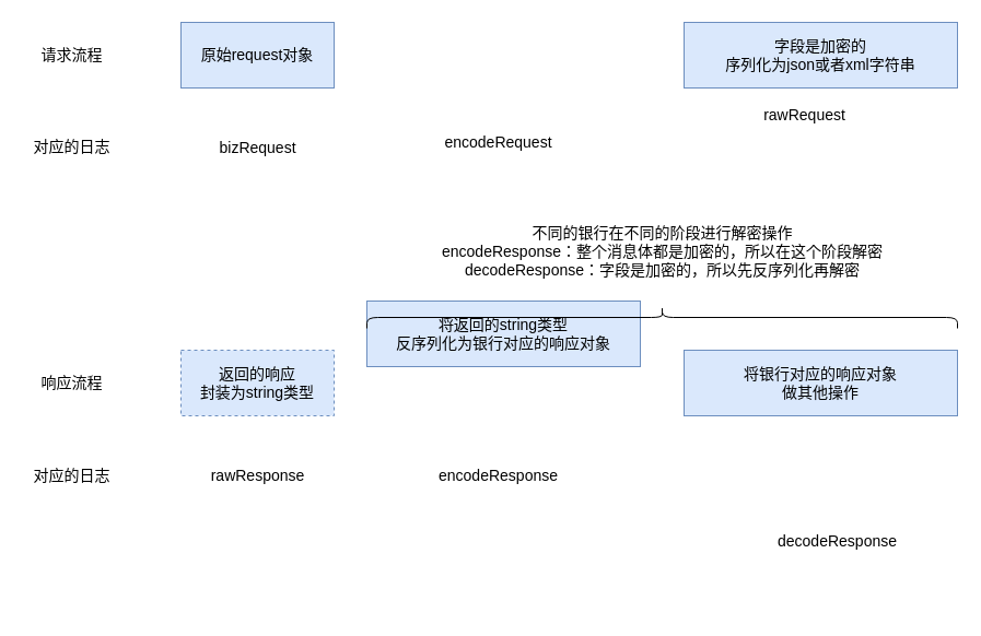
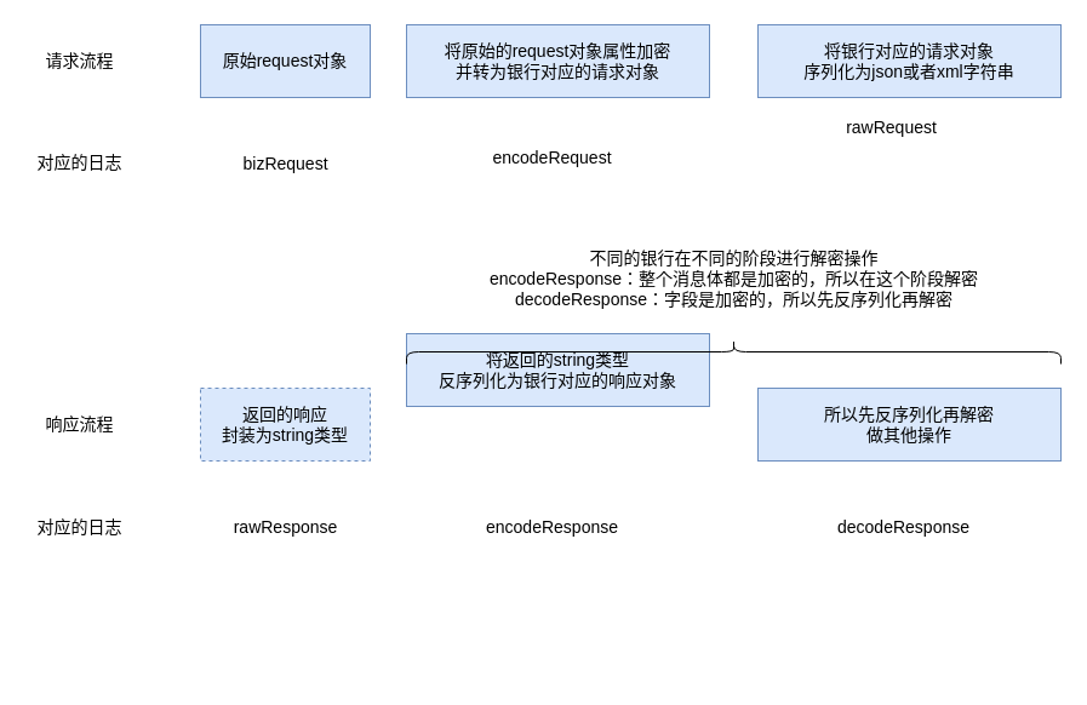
  <mxCell id="0" />
  <mxCell id="1" parent="0" />
  <mxCell id="2" value="&lt;font style=&quot;font-size: 14px;&quot;&gt;原始request对象&lt;/font&gt;" style="rounded=0;whiteSpace=wrap;html=1;fillColor=#dae8fc;strokeColor=#6c8ebf;" vertex="1" parent="1"><mxGeometry x="165" y="20" width="140" height="60" as="geometry" /></mxCell>
+ <mxCell id="3" value="&lt;span style=&quot;font-size: 14px;&quot;&gt;将原始的request对象属性加密&lt;br&gt;并转为银行对应的请求对象&lt;br&gt;&lt;/span&gt;" style="rounded=0;whiteSpace=wrap;html=1;fillColor=#dae8fc;strokeColor=#6c8ebf;" vertex="1" parent="1"><mxGeometry x="335" y="20" width="250" height="60" as="geometry" /></mxCell>
  <mxCell id="4" value="请求流程" style="text;html=1;align=center;verticalAlign=middle;resizable=0;points=[];autosize=1;strokeColor=none;fillColor=none;fontSize=14;" vertex="1" parent="1"><mxGeometry x="25" y="35" width="80" height="30" as="geometry" /></mxCell>
  <mxCell id="5" value="对应的日志" style="text;html=1;align=center;verticalAlign=middle;resizable=0;points=[];autosize=1;strokeColor=none;fillColor=none;fontSize=14;" vertex="1" parent="1"><mxGeometry x="20" y="119" width="90" height="30" as="geometry" /></mxCell>
  <mxCell id="6" value="bizRequest" style="text;html=1;align=center;verticalAlign=middle;resizable=0;points=[];autosize=1;strokeColor=none;fillColor=none;fontSize=14;" vertex="1" parent="1"><mxGeometry x="190" y="120" width="90" height="30" as="geometry" /></mxCell>
  <mxCell id="7" value="encodeRequest" style="text;html=1;align=center;verticalAlign=middle;resizable=0;points=[];autosize=1;strokeColor=none;fillColor=none;fontSize=14;" vertex="1" parent="1"><mxGeometry x="395" y="115" width="120" height="30" as="geometry" /></mxCell>
- <mxCell id="8" value="&lt;span style=&quot;font-size: 14px;&quot;&gt;字段是加密的&lt;br&gt;序列化为json或者xml字符串&lt;br&gt;&lt;/span&gt;" style="rounded=0;whiteSpace=wrap;html=1;fillColor=#dae8fc;strokeColor=#6c8ebf;" vertex="1" parent="1"><mxGeometry x="625" y="20" width="250" height="60" as="geometry" /></mxCell>
+ <mxCell id="8" value="&lt;span style=&quot;font-size: 14px;&quot;&gt;将银行对应的请求对象&lt;br&gt;序列化为json或者xml字符串&lt;br&gt;&lt;/span&gt;" style="rounded=0;whiteSpace=wrap;html=1;fillColor=#dae8fc;strokeColor=#6c8ebf;" vertex="1" parent="1"><mxGeometry x="625" y="20" width="250" height="60" as="geometry" /></mxCell>
  <mxCell id="9" value="rawRequest" style="text;html=1;align=center;verticalAlign=middle;resizable=0;points=[];autosize=1;strokeColor=none;fillColor=none;fontSize=14;" vertex="1" parent="1"><mxGeometry x="685" y="90" width="100" height="30" as="geometry" /></mxCell>
  <mxCell id="10" value="&lt;span style=&quot;font-size: 14px;&quot;&gt;返回的响应&lt;br&gt;封装为string类型&lt;br&gt;&lt;/span&gt;" style="rounded=0;whiteSpace=wrap;html=1;fillColor=#dae8fc;strokeColor=#6c8ebf;dashed=1;" vertex="1" parent="1"><mxGeometry x="165" y="320" width="140" height="60" as="geometry" /></mxCell>
  <mxCell id="11" value="&lt;span style=&quot;font-size: 14px;&quot;&gt;将返回的string类型&lt;br&gt;反序列化为银行对应的响应对象&lt;br&gt;&lt;/span&gt;" style="rounded=0;whiteSpace=wrap;html=1;fillColor=#dae8fc;strokeColor=#6c8ebf;" vertex="1" parent="1"><mxGeometry x="335" y="275" width="250" height="60" as="geometry" /></mxCell>
  <mxCell id="12" value="响应流程" style="text;html=1;align=center;verticalAlign=middle;resizable=0;points=[];autosize=1;strokeColor=none;fillColor=none;fontSize=14;" vertex="1" parent="1"><mxGeometry x="25" y="335" width="80" height="30" as="geometry" /></mxCell>
  <mxCell id="13" value="对应的日志" style="text;html=1;align=center;verticalAlign=middle;resizable=0;points=[];autosize=1;strokeColor=none;fillColor=none;fontSize=14;" vertex="1" parent="1"><mxGeometry x="20" y="420" width="90" height="30" as="geometry" /></mxCell>
  <mxCell id="14" value="rawResponse" style="text;html=1;align=center;verticalAlign=middle;resizable=0;points=[];autosize=1;strokeColor=none;fillColor=none;fontSize=14;" vertex="1" parent="1"><mxGeometry x="180" y="420" width="110" height="30" as="geometry" /></mxCell>
  <mxCell id="15" value="encodeResponse" style="text;html=1;align=center;verticalAlign=middle;resizable=0;points=[];autosize=1;strokeColor=none;fillColor=none;fontSize=14;" vertex="1" parent="1"><mxGeometry x="390" y="420" width="130" height="30" as="geometry" /></mxCell>
- <mxCell id="16" value="&lt;span style=&quot;font-size: 14px;&quot;&gt;将银行对应的响应对象&lt;br&gt;做其他操作&lt;br&gt;&lt;/span&gt;" style="rounded=0;whiteSpace=wrap;html=1;fillColor=#dae8fc;strokeColor=#6c8ebf;" vertex="1" parent="1"><mxGeometry x="625" y="320" width="250" height="60" as="geometry" /></mxCell>
- <mxCell id="17" value="decodeResponse" style="text;html=1;align=center;verticalAlign=middle;resizable=0;points=[];autosize=1;strokeColor=none;fillColor=none;fontSize=14;" vertex="1" parent="1"><mxGeometry x="700" y="480" width="130" height="30" as="geometry" /></mxCell>
+ <mxCell id="16" value="&lt;span style=&quot;font-size: 14px;&quot;&gt;所以先反序列化再解密&lt;br&gt;做其他操作&lt;br&gt;&lt;/span&gt;" style="rounded=0;whiteSpace=wrap;html=1;fillColor=#dae8fc;strokeColor=#6c8ebf;" vertex="1" parent="1"><mxGeometry x="625" y="320" width="250" height="60" as="geometry" /></mxCell>
+ <mxCell id="17" value="decodeResponse" style="text;html=1;align=center;verticalAlign=middle;resizable=0;points=[];autosize=1;strokeColor=none;fillColor=none;fontSize=14;" vertex="1" parent="1"><mxGeometry x="680" y="420" width="130" height="30" as="geometry" /></mxCell>
  <mxCell id="18" value="" style="shape=curlyBracket;whiteSpace=wrap;html=1;rounded=1;labelPosition=left;verticalLabelPosition=middle;align=right;verticalAlign=middle;fontSize=14;rotation=90;" vertex="1" parent="1"><mxGeometry x="595" y="20" width="20" height="540" as="geometry" /></mxCell>
  <mxCell id="19" value="不同的银行在不同的阶段进行解密操作&lt;br&gt;encodeResponse：整个消息体都是加密的，所以在这个阶段解密&lt;br&gt;decodeResponse：字段是加密的，所以先反序列化再解密" style="text;html=1;align=center;verticalAlign=middle;resizable=0;points=[];autosize=1;strokeColor=none;fillColor=none;fontSize=14;" vertex="1" parent="1"><mxGeometry x="390" y="200" width="430" height="60" as="geometry" /></mxCell>
